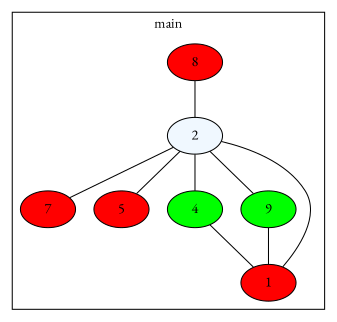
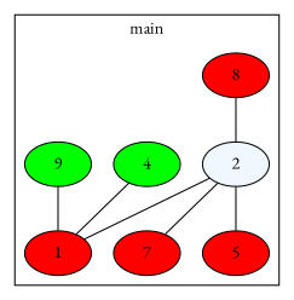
  graph {
    fontname="EB Garamond"
    node [fillcolor=red fontname="EB Garamond" style=filled]
    edge [fontname="EB Garamond"]
    n1 [label=8]
    n2 [fillcolor=aliceblue label=2]
    n3 [label=7]
    n4 [label=5]
    n5 [fillcolor=green label=4]
    n6 [fillcolor=green label=9]
    n7 [label=1]
    subgraph cluster_1 {
      label=main
      n1
      n2
      n3
      n4
      n5
      n6
      n7
    }
    n1 -- n2
    n2 -- n3
    n2 -- n4
-   n2 -- n5
-   n2 -- n6
    n2 -- n7
    n5 -- n7
    n6 -- n7
  }
